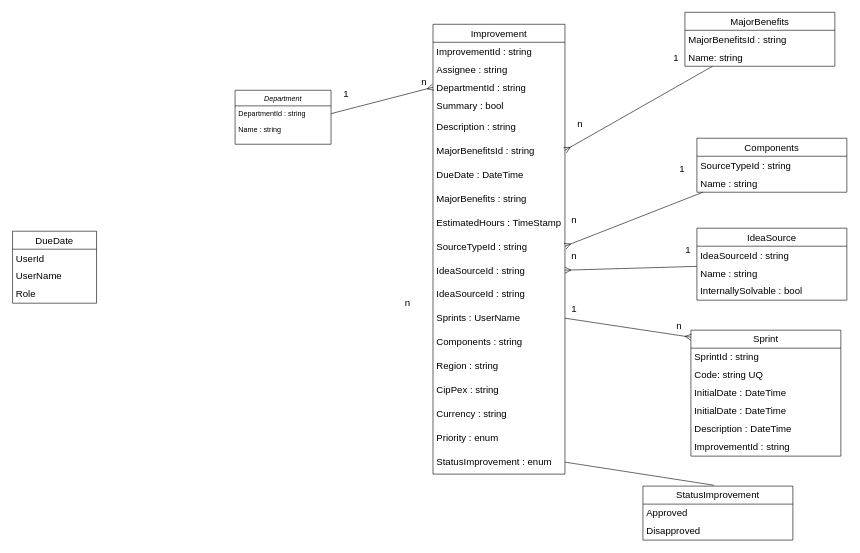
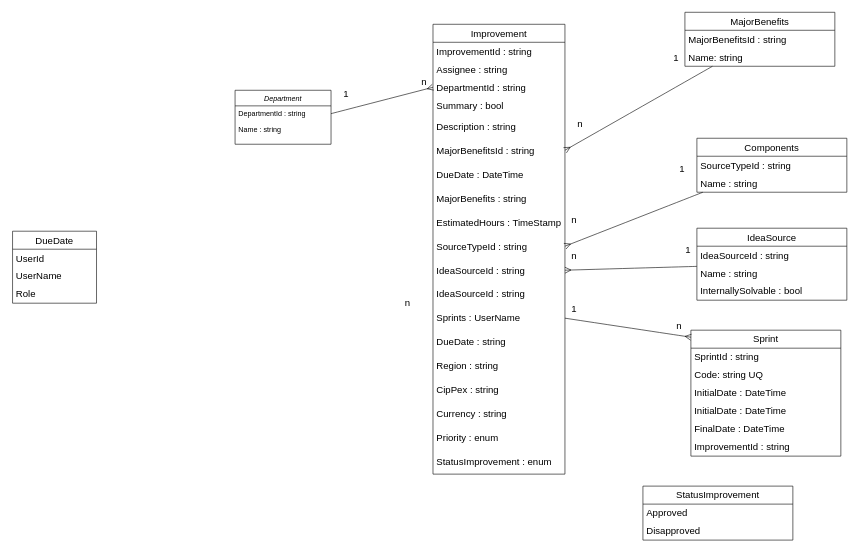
  <mxCell id="0" />
  <mxCell id="1" parent="0" />
  <mxCell id="2" value="Department" style="swimlane;fontStyle=2;align=center;verticalAlign=top;childLayout=stackLayout;horizontal=1;startSize=26;horizontalStack=0;resizeParent=1;resizeLast=0;collapsible=1;marginBottom=0;rounded=0;shadow=0;strokeWidth=1;" vertex="1" parent="1"><mxGeometry x="391" y="150" width="160" height="90" as="geometry"><mxRectangle x="230" y="140" width="160" height="26" as="alternateBounds" /></mxGeometry></mxCell>
  <mxCell id="3" value="DepartmentId : string&#10;" style="text;align=left;verticalAlign=top;spacingLeft=4;spacingRight=4;overflow=hidden;rotatable=0;points=[[0,0.5],[1,0.5]];portConstraint=eastwest;" vertex="1" parent="2"><mxGeometry y="26" width="160" height="26" as="geometry" /></mxCell>
  <mxCell id="4" value="Name : string" style="text;align=left;verticalAlign=top;spacingLeft=4;spacingRight=4;overflow=hidden;rotatable=0;points=[[0,0.5],[1,0.5]];portConstraint=eastwest;rounded=0;shadow=0;html=0;" vertex="1" parent="2"><mxGeometry y="52" width="160" height="26" as="geometry" /></mxCell>
  <mxCell id="5" value="Improvement" style="swimlane;fontStyle=0;childLayout=stackLayout;horizontal=1;startSize=30;horizontalStack=0;resizeParent=1;resizeParentMax=0;resizeLast=0;collapsible=1;marginBottom=0;whiteSpace=wrap;html=1;fontSize=16;" vertex="1" parent="1"><mxGeometry x="721" y="40" width="220" height="750" as="geometry" /></mxCell>
  <mxCell id="6" value="ImprovementId : string" style="text;strokeColor=none;fillColor=none;align=left;verticalAlign=middle;spacingLeft=4;spacingRight=4;overflow=hidden;points=[[0,0.5],[1,0.5]];portConstraint=eastwest;rotatable=0;whiteSpace=wrap;html=1;fontSize=16;" vertex="1" parent="5"><mxGeometry y="30" width="220" height="30" as="geometry" /></mxCell>
  <mxCell id="7" value="Assignee&amp;nbsp;: string" style="text;strokeColor=none;fillColor=none;align=left;verticalAlign=middle;spacingLeft=4;spacingRight=4;overflow=hidden;points=[[0,0.5],[1,0.5]];portConstraint=eastwest;rotatable=0;whiteSpace=wrap;html=1;fontSize=16;" vertex="1" parent="5"><mxGeometry y="60" width="220" height="30" as="geometry" /></mxCell>
  <mxCell id="8" value="DepartmentId : string" style="text;strokeColor=none;fillColor=none;align=left;verticalAlign=middle;spacingLeft=4;spacingRight=4;overflow=hidden;points=[[0,0.5],[1,0.5]];portConstraint=eastwest;rotatable=0;whiteSpace=wrap;html=1;fontSize=16;" vertex="1" parent="5"><mxGeometry y="90" width="220" height="30" as="geometry" /></mxCell>
  <mxCell id="9" value="Summary : bool" style="text;strokeColor=none;fillColor=none;align=left;verticalAlign=middle;spacingLeft=4;spacingRight=4;overflow=hidden;points=[[0,0.5],[1,0.5]];portConstraint=eastwest;rotatable=0;whiteSpace=wrap;html=1;fontSize=16;" vertex="1" parent="5"><mxGeometry y="120" width="220" height="30" as="geometry" /></mxCell>
  <mxCell id="10" value="Description : string" style="text;strokeColor=none;fillColor=none;align=left;verticalAlign=middle;spacingLeft=4;spacingRight=4;overflow=hidden;points=[[0,0.5],[1,0.5]];portConstraint=eastwest;rotatable=0;whiteSpace=wrap;html=1;fontSize=16;" vertex="1" parent="5"><mxGeometry y="150" width="220" height="40" as="geometry" /></mxCell>
  <mxCell id="11" value="MajorBenefitsId : string&amp;nbsp;" style="text;strokeColor=none;fillColor=none;align=left;verticalAlign=middle;spacingLeft=4;spacingRight=4;overflow=hidden;points=[[0,0.5],[1,0.5]];portConstraint=eastwest;rotatable=0;whiteSpace=wrap;html=1;fontSize=16;" vertex="1" parent="5"><mxGeometry y="190" width="220" height="40" as="geometry" /></mxCell>
  <mxCell id="12" value="DueDate : DateTime" style="text;strokeColor=none;fillColor=none;align=left;verticalAlign=middle;spacingLeft=4;spacingRight=4;overflow=hidden;points=[[0,0.5],[1,0.5]];portConstraint=eastwest;rotatable=0;whiteSpace=wrap;html=1;fontSize=16;" vertex="1" parent="5"><mxGeometry y="230" width="220" height="40" as="geometry" /></mxCell>
  <mxCell id="13" value="MajorBenefits : string" style="text;strokeColor=none;fillColor=none;align=left;verticalAlign=middle;spacingLeft=4;spacingRight=4;overflow=hidden;points=[[0,0.5],[1,0.5]];portConstraint=eastwest;rotatable=0;whiteSpace=wrap;html=1;fontSize=16;" vertex="1" parent="5"><mxGeometry y="270" width="220" height="40" as="geometry" /></mxCell>
  <mxCell id="14" value="EstimatedHours : TimeStamp" style="text;strokeColor=none;fillColor=none;align=left;verticalAlign=middle;spacingLeft=4;spacingRight=4;overflow=hidden;points=[[0,0.5],[1,0.5]];portConstraint=eastwest;rotatable=0;whiteSpace=wrap;html=1;fontSize=16;" vertex="1" parent="5"><mxGeometry y="310" width="220" height="40" as="geometry" /></mxCell>
  <mxCell id="15" value="SourceTypeId : string" style="text;strokeColor=none;fillColor=none;align=left;verticalAlign=middle;spacingLeft=4;spacingRight=4;overflow=hidden;points=[[0,0.5],[1,0.5]];portConstraint=eastwest;rotatable=0;whiteSpace=wrap;html=1;fontSize=16;" vertex="1" parent="5"><mxGeometry y="350" width="220" height="40" as="geometry" /></mxCell>
  <mxCell id="16" value="IdeaSourceId : string" style="text;strokeColor=none;fillColor=none;align=left;verticalAlign=middle;spacingLeft=4;spacingRight=4;overflow=hidden;points=[[0,0.5],[1,0.5]];portConstraint=eastwest;rotatable=0;whiteSpace=wrap;html=1;fontSize=16;" vertex="1" parent="5"><mxGeometry y="390" width="220" height="40" as="geometry" /></mxCell>
  <mxCell id="17" value="IdeaSourceId : string" style="text;strokeColor=none;fillColor=none;align=left;verticalAlign=middle;spacingLeft=4;spacingRight=4;overflow=hidden;points=[[0,0.5],[1,0.5]];portConstraint=eastwest;rotatable=0;whiteSpace=wrap;html=1;fontSize=16;" vertex="1" parent="5"><mxGeometry y="430" width="220" height="40" as="geometry" /></mxCell>
  <mxCell id="18" value="Sprints : UserName" style="text;strokeColor=none;fillColor=none;align=left;verticalAlign=middle;spacingLeft=4;spacingRight=4;overflow=hidden;points=[[0,0.5],[1,0.5]];portConstraint=eastwest;rotatable=0;whiteSpace=wrap;html=1;fontSize=16;" vertex="1" parent="5"><mxGeometry y="470" width="220" height="40" as="geometry" /></mxCell>
- <mxCell id="19" value="Components : string" style="text;strokeColor=none;fillColor=none;align=left;verticalAlign=middle;spacingLeft=4;spacingRight=4;overflow=hidden;points=[[0,0.5],[1,0.5]];portConstraint=eastwest;rotatable=0;whiteSpace=wrap;html=1;fontSize=16;" vertex="1" parent="5"><mxGeometry y="510" width="220" height="40" as="geometry" /></mxCell>
+ <mxCell id="19" value="DueDate : string" style="text;strokeColor=none;fillColor=none;align=left;verticalAlign=middle;spacingLeft=4;spacingRight=4;overflow=hidden;points=[[0,0.5],[1,0.5]];portConstraint=eastwest;rotatable=0;whiteSpace=wrap;html=1;fontSize=16;" vertex="1" parent="5"><mxGeometry y="510" width="220" height="40" as="geometry" /></mxCell>
  <mxCell id="20" value="Region : string" style="text;strokeColor=none;fillColor=none;align=left;verticalAlign=middle;spacingLeft=4;spacingRight=4;overflow=hidden;points=[[0,0.5],[1,0.5]];portConstraint=eastwest;rotatable=0;whiteSpace=wrap;html=1;fontSize=16;" vertex="1" parent="5"><mxGeometry y="550" width="220" height="40" as="geometry" /></mxCell>
  <mxCell id="21" value="CipPex : string" style="text;strokeColor=none;fillColor=none;align=left;verticalAlign=middle;spacingLeft=4;spacingRight=4;overflow=hidden;points=[[0,0.5],[1,0.5]];portConstraint=eastwest;rotatable=0;whiteSpace=wrap;html=1;fontSize=16;" vertex="1" parent="5"><mxGeometry y="590" width="220" height="40" as="geometry" /></mxCell>
  <mxCell id="22" value="Currency : string" style="text;strokeColor=none;fillColor=none;align=left;verticalAlign=middle;spacingLeft=4;spacingRight=4;overflow=hidden;points=[[0,0.5],[1,0.5]];portConstraint=eastwest;rotatable=0;whiteSpace=wrap;html=1;fontSize=16;" vertex="1" parent="5"><mxGeometry y="630" width="220" height="40" as="geometry" /></mxCell>
  <mxCell id="23" value="Priority : enum" style="text;strokeColor=none;fillColor=none;align=left;verticalAlign=middle;spacingLeft=4;spacingRight=4;overflow=hidden;points=[[0,0.5],[1,0.5]];portConstraint=eastwest;rotatable=0;whiteSpace=wrap;html=1;fontSize=16;" vertex="1" parent="5"><mxGeometry y="670" width="220" height="40" as="geometry" /></mxCell>
  <mxCell id="24" value="StatusImprovement : enum" style="text;strokeColor=none;fillColor=none;align=left;verticalAlign=middle;spacingLeft=4;spacingRight=4;overflow=hidden;points=[[0,0.5],[1,0.5]];portConstraint=eastwest;rotatable=0;whiteSpace=wrap;html=1;fontSize=16;" vertex="1" parent="5"><mxGeometry y="710" width="220" height="40" as="geometry" /></mxCell>
  <mxCell id="25" style="edgeStyle=none;curved=1;rounded=0;orthogonalLoop=1;jettySize=auto;html=1;entryX=1;entryY=0.5;entryDx=0;entryDy=0;fontSize=12;startSize=8;endSize=8;endArrow=ERmany;endFill=0;" edge="1" parent="1" source="26" target="11"><mxGeometry relative="1" as="geometry" /></mxCell>
  <mxCell id="26" value="MajorBenefits" style="swimlane;fontStyle=0;childLayout=stackLayout;horizontal=1;startSize=30;horizontalStack=0;resizeParent=1;resizeParentMax=0;resizeLast=0;collapsible=1;marginBottom=0;whiteSpace=wrap;html=1;fontSize=16;" vertex="1" parent="1"><mxGeometry x="1141" y="20" width="250" height="90" as="geometry" /></mxCell>
  <mxCell id="27" value="MajorBenefitsId : string&amp;nbsp;" style="text;strokeColor=none;fillColor=none;align=left;verticalAlign=middle;spacingLeft=4;spacingRight=4;overflow=hidden;points=[[0,0.5],[1,0.5]];portConstraint=eastwest;rotatable=0;whiteSpace=wrap;html=1;fontSize=16;" vertex="1" parent="26"><mxGeometry y="30" width="250" height="30" as="geometry" /></mxCell>
  <mxCell id="28" value="Name: string" style="text;strokeColor=none;fillColor=none;align=left;verticalAlign=middle;spacingLeft=4;spacingRight=4;overflow=hidden;points=[[0,0.5],[1,0.5]];portConstraint=eastwest;rotatable=0;whiteSpace=wrap;html=1;fontSize=16;" vertex="1" parent="26"><mxGeometry y="60" width="250" height="30" as="geometry" /></mxCell>
  <mxCell id="29" style="edgeStyle=none;curved=1;rounded=0;orthogonalLoop=1;jettySize=auto;html=1;entryX=1;entryY=0.5;entryDx=0;entryDy=0;fontSize=12;startSize=8;endSize=8;endArrow=ERmany;endFill=0;" edge="1" parent="1" source="30" target="15"><mxGeometry relative="1" as="geometry" /></mxCell>
  <mxCell id="30" value="Components" style="swimlane;fontStyle=0;childLayout=stackLayout;horizontal=1;startSize=30;horizontalStack=0;resizeParent=1;resizeParentMax=0;resizeLast=0;collapsible=1;marginBottom=0;whiteSpace=wrap;html=1;fontSize=16;" vertex="1" parent="1"><mxGeometry x="1161" y="230" width="250" height="90" as="geometry" /></mxCell>
  <mxCell id="31" value="SourceTypeId : string" style="text;strokeColor=none;fillColor=none;align=left;verticalAlign=middle;spacingLeft=4;spacingRight=4;overflow=hidden;points=[[0,0.5],[1,0.5]];portConstraint=eastwest;rotatable=0;whiteSpace=wrap;html=1;fontSize=16;" vertex="1" parent="30"><mxGeometry y="30" width="250" height="30" as="geometry" /></mxCell>
  <mxCell id="32" value="Name : string" style="text;strokeColor=none;fillColor=none;align=left;verticalAlign=middle;spacingLeft=4;spacingRight=4;overflow=hidden;points=[[0,0.5],[1,0.5]];portConstraint=eastwest;rotatable=0;whiteSpace=wrap;html=1;fontSize=16;" vertex="1" parent="30"><mxGeometry y="60" width="250" height="30" as="geometry" /></mxCell>
  <mxCell id="33" value="n" style="text;html=1;align=center;verticalAlign=middle;resizable=0;points=[];autosize=1;strokeColor=none;fillColor=none;fontSize=16;" vertex="1" parent="1"><mxGeometry x="951" y="190" width="30" height="30" as="geometry" /></mxCell>
  <mxCell id="34" value="1" style="text;html=1;align=center;verticalAlign=middle;resizable=0;points=[];autosize=1;strokeColor=none;fillColor=none;fontSize=16;" vertex="1" parent="1"><mxGeometry x="1111" y="80" width="30" height="30" as="geometry" /></mxCell>
  <mxCell id="35" value="n" style="text;html=1;align=center;verticalAlign=middle;resizable=0;points=[];autosize=1;strokeColor=none;fillColor=none;fontSize=16;" vertex="1" parent="1"><mxGeometry x="941" y="350" width="30" height="30" as="geometry" /></mxCell>
  <mxCell id="36" value="1" style="text;html=1;align=center;verticalAlign=middle;resizable=0;points=[];autosize=1;strokeColor=none;fillColor=none;fontSize=16;" vertex="1" parent="1"><mxGeometry x="1121" y="265" width="30" height="30" as="geometry" /></mxCell>
  <mxCell id="37" style="edgeStyle=none;curved=1;rounded=0;orthogonalLoop=1;jettySize=auto;html=1;entryX=1;entryY=0.5;entryDx=0;entryDy=0;fontSize=12;startSize=8;endSize=8;endArrow=ERmany;endFill=0;" edge="1" parent="1" source="38" target="16"><mxGeometry relative="1" as="geometry" /></mxCell>
  <mxCell id="38" value="IdeaSource" style="swimlane;fontStyle=0;childLayout=stackLayout;horizontal=1;startSize=30;horizontalStack=0;resizeParent=1;resizeParentMax=0;resizeLast=0;collapsible=1;marginBottom=0;whiteSpace=wrap;html=1;fontSize=16;" vertex="1" parent="1"><mxGeometry x="1161" y="380" width="250" height="120" as="geometry" /></mxCell>
  <mxCell id="39" value="IdeaSourceId : string" style="text;strokeColor=none;fillColor=none;align=left;verticalAlign=middle;spacingLeft=4;spacingRight=4;overflow=hidden;points=[[0,0.5],[1,0.5]];portConstraint=eastwest;rotatable=0;whiteSpace=wrap;html=1;fontSize=16;" vertex="1" parent="38"><mxGeometry y="30" width="250" height="30" as="geometry" /></mxCell>
  <mxCell id="40" value="Name : string" style="text;strokeColor=none;fillColor=none;align=left;verticalAlign=middle;spacingLeft=4;spacingRight=4;overflow=hidden;points=[[0,0.5],[1,0.5]];portConstraint=eastwest;rotatable=0;whiteSpace=wrap;html=1;fontSize=16;" vertex="1" parent="38"><mxGeometry y="60" width="250" height="30" as="geometry" /></mxCell>
  <mxCell id="41" value="InternallySolvable : bool" style="text;strokeColor=none;fillColor=none;align=left;verticalAlign=middle;spacingLeft=4;spacingRight=4;overflow=hidden;points=[[0,0.5],[1,0.5]];portConstraint=eastwest;rotatable=0;whiteSpace=wrap;html=1;fontSize=16;" vertex="1" parent="38"><mxGeometry y="90" width="250" height="30" as="geometry" /></mxCell>
  <mxCell id="42" value="1" style="text;html=1;align=center;verticalAlign=middle;resizable=0;points=[];autosize=1;strokeColor=none;fillColor=none;fontSize=16;" vertex="1" parent="1"><mxGeometry x="1131" y="400" width="30" height="30" as="geometry" /></mxCell>
  <mxCell id="43" value="n" style="text;html=1;align=center;verticalAlign=middle;resizable=0;points=[];autosize=1;strokeColor=none;fillColor=none;fontSize=16;" vertex="1" parent="1"><mxGeometry x="941" y="410" width="30" height="30" as="geometry" /></mxCell>
  <mxCell id="44" style="edgeStyle=none;curved=1;rounded=0;orthogonalLoop=1;jettySize=auto;html=1;entryX=0;entryY=0.5;entryDx=0;entryDy=0;fontSize=12;startSize=8;endSize=8;exitX=1;exitY=0.5;exitDx=0;exitDy=0;endArrow=ERmany;endFill=0;" edge="1" parent="1" source="3" target="8"><mxGeometry relative="1" as="geometry" /></mxCell>
  <mxCell id="45" value="1" style="text;html=1;align=center;verticalAlign=middle;resizable=0;points=[];autosize=1;strokeColor=none;fillColor=none;fontSize=16;" vertex="1" parent="1"><mxGeometry x="561" y="140" width="30" height="30" as="geometry" /></mxCell>
  <mxCell id="46" value="n" style="text;html=1;align=center;verticalAlign=middle;resizable=0;points=[];autosize=1;strokeColor=none;fillColor=none;fontSize=16;" vertex="1" parent="1"><mxGeometry x="691" y="120" width="30" height="30" as="geometry" /></mxCell>
  <mxCell id="47" value="Sprint" style="swimlane;fontStyle=0;childLayout=stackLayout;horizontal=1;startSize=30;horizontalStack=0;resizeParent=1;resizeParentMax=0;resizeLast=0;collapsible=1;marginBottom=0;whiteSpace=wrap;html=1;fontSize=16;" vertex="1" parent="1"><mxGeometry x="1151" y="550" width="250" height="210" as="geometry" /></mxCell>
  <mxCell id="48" value="SprintId : string&amp;nbsp;&amp;nbsp;" style="text;strokeColor=none;fillColor=none;align=left;verticalAlign=middle;spacingLeft=4;spacingRight=4;overflow=hidden;points=[[0,0.5],[1,0.5]];portConstraint=eastwest;rotatable=0;whiteSpace=wrap;html=1;fontSize=16;" vertex="1" parent="47"><mxGeometry y="30" width="250" height="30" as="geometry" /></mxCell>
  <mxCell id="49" value="Code: string UQ" style="text;strokeColor=none;fillColor=none;align=left;verticalAlign=middle;spacingLeft=4;spacingRight=4;overflow=hidden;points=[[0,0.5],[1,0.5]];portConstraint=eastwest;rotatable=0;whiteSpace=wrap;html=1;fontSize=16;" vertex="1" parent="47"><mxGeometry y="60" width="250" height="30" as="geometry" /></mxCell>
  <mxCell id="50" value="InitialDate : DateTime" style="text;strokeColor=none;fillColor=none;align=left;verticalAlign=middle;spacingLeft=4;spacingRight=4;overflow=hidden;points=[[0,0.5],[1,0.5]];portConstraint=eastwest;rotatable=0;whiteSpace=wrap;html=1;fontSize=16;" vertex="1" parent="47"><mxGeometry y="90" width="250" height="30" as="geometry" /></mxCell>
  <mxCell id="51" value="InitialDate : DateTime" style="text;strokeColor=none;fillColor=none;align=left;verticalAlign=middle;spacingLeft=4;spacingRight=4;overflow=hidden;points=[[0,0.5],[1,0.5]];portConstraint=eastwest;rotatable=0;whiteSpace=wrap;html=1;fontSize=16;" vertex="1" parent="47"><mxGeometry y="120" width="250" height="30" as="geometry" /></mxCell>
- <mxCell id="52" value="Description : DateTime" style="text;strokeColor=none;fillColor=none;align=left;verticalAlign=middle;spacingLeft=4;spacingRight=4;overflow=hidden;points=[[0,0.5],[1,0.5]];portConstraint=eastwest;rotatable=0;whiteSpace=wrap;html=1;fontSize=16;" vertex="1" parent="47"><mxGeometry y="150" width="250" height="30" as="geometry" /></mxCell>
+ <mxCell id="52" value="FinalDate : DateTime" style="text;strokeColor=none;fillColor=none;align=left;verticalAlign=middle;spacingLeft=4;spacingRight=4;overflow=hidden;points=[[0,0.5],[1,0.5]];portConstraint=eastwest;rotatable=0;whiteSpace=wrap;html=1;fontSize=16;" vertex="1" parent="47"><mxGeometry y="150" width="250" height="30" as="geometry" /></mxCell>
  <mxCell id="53" value="ImprovementId : string" style="text;strokeColor=none;fillColor=none;align=left;verticalAlign=middle;spacingLeft=4;spacingRight=4;overflow=hidden;points=[[0,0.5],[1,0.5]];portConstraint=eastwest;rotatable=0;whiteSpace=wrap;html=1;fontSize=16;" vertex="1" parent="47"><mxGeometry y="180" width="250" height="30" as="geometry" /></mxCell>
  <mxCell id="54" value="n" style="text;html=1;align=center;verticalAlign=middle;resizable=0;points=[];autosize=1;strokeColor=none;fillColor=none;fontSize=16;" vertex="1" parent="1"><mxGeometry x="1116" y="527" width="30" height="30" as="geometry" /></mxCell>
  <mxCell id="55" value="1" style="text;html=1;align=center;verticalAlign=middle;resizable=0;points=[];autosize=1;strokeColor=none;fillColor=none;fontSize=16;" vertex="1" parent="1"><mxGeometry x="941" y="500" width="30" height="30" as="geometry" /></mxCell>
  <mxCell id="56" value="StatusImprovement" style="swimlane;fontStyle=0;childLayout=stackLayout;horizontal=1;startSize=30;horizontalStack=0;resizeParent=1;resizeParentMax=0;resizeLast=0;collapsible=1;marginBottom=0;whiteSpace=wrap;html=1;fontSize=16;" vertex="1" parent="1"><mxGeometry x="1071" y="810" width="250" height="90" as="geometry" /></mxCell>
  <mxCell id="57" value="Approved" style="text;strokeColor=none;fillColor=none;align=left;verticalAlign=middle;spacingLeft=4;spacingRight=4;overflow=hidden;points=[[0,0.5],[1,0.5]];portConstraint=eastwest;rotatable=0;whiteSpace=wrap;html=1;fontSize=16;" vertex="1" parent="56"><mxGeometry y="30" width="250" height="30" as="geometry" /></mxCell>
  <mxCell id="58" value="Disapproved" style="text;strokeColor=none;fillColor=none;align=left;verticalAlign=middle;spacingLeft=4;spacingRight=4;overflow=hidden;points=[[0,0.5],[1,0.5]];portConstraint=eastwest;rotatable=0;whiteSpace=wrap;html=1;fontSize=16;" vertex="1" parent="56"><mxGeometry y="60" width="250" height="30" as="geometry" /></mxCell>
- <mxCell id="59" style="edgeStyle=none;curved=1;rounded=0;orthogonalLoop=1;jettySize=auto;html=1;exitX=1;exitY=0.5;exitDx=0;exitDy=0;fontSize=12;startSize=8;endSize=8;entryX=0.473;entryY=-0.017;entryDx=0;entryDy=0;entryPerimeter=0;endArrow=none;endFill=0;" edge="1" parent="1" source="24" target="56"><mxGeometry relative="1" as="geometry"><mxPoint x="1001" y="810" as="targetPoint" /></mxGeometry></mxCell>
  <mxCell id="60" value="" style="endArrow=none;html=1;rounded=0;fontSize=12;startSize=8;endSize=8;curved=1;entryX=1;entryY=0.5;entryDx=0;entryDy=0;exitX=0.001;exitY=0.056;exitDx=0;exitDy=0;exitPerimeter=0;startArrow=ERmany;startFill=0;" edge="1" parent="1" source="47" target="18"><mxGeometry width="50" height="50" relative="1" as="geometry"><mxPoint x="875" y="626" as="sourcePoint" /><mxPoint x="925" y="576" as="targetPoint" /></mxGeometry></mxCell>
  <mxCell id="61" value="n" style="text;html=1;strokeColor=none;fillColor=none;align=center;verticalAlign=middle;whiteSpace=wrap;rounded=0;fontSize=16;" vertex="1" parent="1"><mxGeometry x="649" y="489" width="60" height="30" as="geometry" /></mxCell>
  <mxCell id="62" value="DueDate" style="swimlane;fontStyle=0;childLayout=stackLayout;horizontal=1;startSize=30;horizontalStack=0;resizeParent=1;resizeParentMax=0;resizeLast=0;collapsible=1;marginBottom=0;whiteSpace=wrap;html=1;fontSize=16;" vertex="1" parent="1"><mxGeometry x="20" y="385" width="140" height="120" as="geometry" /></mxCell>
  <mxCell id="63" value="UserId" style="text;strokeColor=none;fillColor=none;align=left;verticalAlign=middle;spacingLeft=4;spacingRight=4;overflow=hidden;points=[[0,0.5],[1,0.5]];portConstraint=eastwest;rotatable=0;whiteSpace=wrap;html=1;fontSize=16;" vertex="1" parent="62"><mxGeometry y="30" width="140" height="30" as="geometry" /></mxCell>
  <mxCell id="64" value="UserName" style="text;strokeColor=none;fillColor=none;align=left;verticalAlign=middle;spacingLeft=4;spacingRight=4;overflow=hidden;points=[[0,0.5],[1,0.5]];portConstraint=eastwest;rotatable=0;whiteSpace=wrap;html=1;fontSize=16;" vertex="1" parent="62"><mxGeometry y="60" width="140" height="30" as="geometry" /></mxCell>
  <mxCell id="65" value="Role&lt;br&gt;" style="text;strokeColor=none;fillColor=none;align=left;verticalAlign=middle;spacingLeft=4;spacingRight=4;overflow=hidden;points=[[0,0.5],[1,0.5]];portConstraint=eastwest;rotatable=0;whiteSpace=wrap;html=1;fontSize=16;" vertex="1" parent="62"><mxGeometry y="90" width="140" height="30" as="geometry" /></mxCell>
